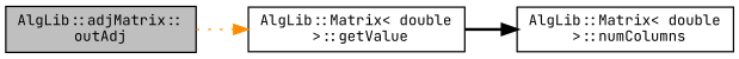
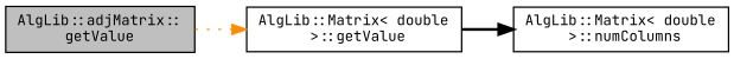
  digraph {
    fontname="JetBrains Mono"
    rankdir=LR
    node [color=black fillcolor=white fontname="JetBrains Mono" fontsize=10 shape=record style=filled]
    edge [fontname="JetBrains Mono" fontsize=10 labelfontname=Helvetica labelfontsize=10]
-   n1 [fillcolor=grey75 fontcolor=black height=0.2 label="AlgLib::adjMatrix::\loutAdj" width=0.4]
+   n1 [fillcolor=grey75 fontcolor=black height=0.2 label="AlgLib::adjMatrix::\lgetValue" width=0.4]
    n2 [height=0.2 label="AlgLib::Matrix\< double\l \>::getValue" width=0.4]
    n3 [height=0.2 label="AlgLib::Matrix\< double\l \>::numColumns" width=0.4]
    n1 -> n2 [color=darkorange style=dotted]
    n2 -> n3 [color=black style=bold]
  }
